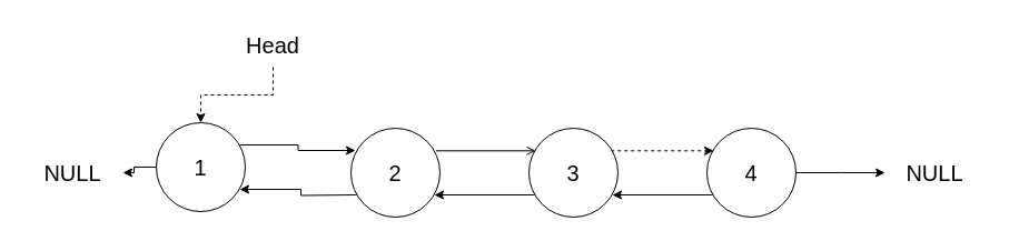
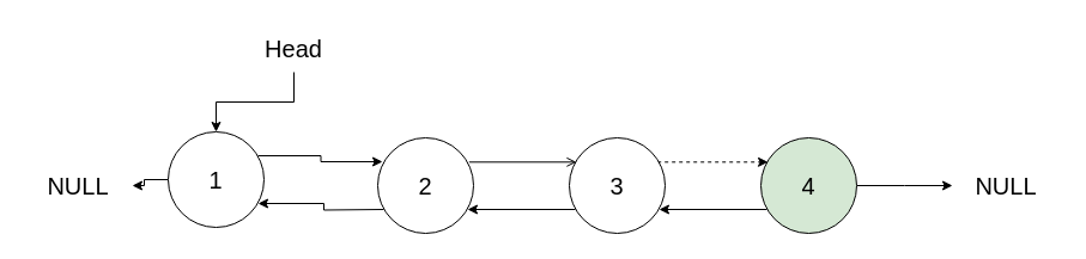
  <mxCell id="0" />
  <mxCell id="1" parent="0" />
  <mxCell id="2" style="edgeStyle=orthogonalEdgeStyle;rounded=0;orthogonalLoop=1;jettySize=auto;html=1;entryX=0.05;entryY=0.25;entryDx=0;entryDy=0;exitX=0.938;exitY=0.25;exitDx=0;exitDy=0;exitPerimeter=0;entryPerimeter=0;" edge="1" parent="1" source="4" target="6"><mxGeometry relative="1" as="geometry" /></mxCell>
  <mxCell id="3" style="edgeStyle=orthogonalEdgeStyle;rounded=0;orthogonalLoop=1;jettySize=auto;html=1;entryX=1;entryY=0.5;entryDx=0;entryDy=0;" edge="1" parent="1" source="4" target="17"><mxGeometry relative="1" as="geometry" /></mxCell>
  <mxCell id="4" value="&lt;font style=&quot;font-size: 20px&quot;&gt;1&lt;/font&gt;" style="ellipse;whiteSpace=wrap;html=1;aspect=fixed;" vertex="1" parent="1"><mxGeometry x="140" y="110" width="80" height="80" as="geometry" /></mxCell>
  <mxCell id="5" style="edgeStyle=orthogonalEdgeStyle;rounded=0;orthogonalLoop=1;jettySize=auto;html=1;entryX=0.075;entryY=0.254;entryDx=0;entryDy=0;exitX=0.954;exitY=0.254;exitDx=0;exitDy=0;exitPerimeter=0;entryPerimeter=0;endArrow=open;" edge="1" parent="1" source="6" target="8"><mxGeometry relative="1" as="geometry" /></mxCell>
  <mxCell id="6" value="&lt;font style=&quot;font-size: 20px&quot;&gt;2&lt;/font&gt;" style="ellipse;whiteSpace=wrap;html=1;aspect=fixed;" vertex="1" parent="1"><mxGeometry x="315" y="115" width="80" height="80" as="geometry" /></mxCell>
  <mxCell id="7" style="edgeStyle=orthogonalEdgeStyle;rounded=0;orthogonalLoop=1;jettySize=auto;html=1;entryX=0.075;entryY=0.254;entryDx=0;entryDy=0;exitX=0.921;exitY=0.254;exitDx=0;exitDy=0;exitPerimeter=0;entryPerimeter=0;dashed=1;" edge="1" parent="1" source="8" target="10"><mxGeometry relative="1" as="geometry" /></mxCell>
  <mxCell id="8" value="&lt;font style=&quot;font-size: 20px&quot;&gt;3&lt;/font&gt;" style="ellipse;whiteSpace=wrap;html=1;aspect=fixed;" vertex="1" parent="1"><mxGeometry x="475" y="115" width="80" height="80" as="geometry" /></mxCell>
  <mxCell id="9" style="edgeStyle=orthogonalEdgeStyle;rounded=0;orthogonalLoop=1;jettySize=auto;html=1;" edge="1" parent="1" source="10"><mxGeometry relative="1" as="geometry"><mxPoint x="795" y="155" as="targetPoint" /></mxGeometry></mxCell>
- <mxCell id="10" value="&lt;font style=&quot;font-size: 20px&quot;&gt;4&lt;/font&gt;" style="ellipse;whiteSpace=wrap;html=1;aspect=fixed;" vertex="1" parent="1"><mxGeometry x="635" y="115" width="80" height="80" as="geometry" /></mxCell>
- <mxCell id="11" style="edgeStyle=orthogonalEdgeStyle;rounded=0;orthogonalLoop=1;jettySize=auto;html=1;entryX=0.5;entryY=0;entryDx=0;entryDy=0;dashed=1;" edge="1" parent="1" source="12" target="4"><mxGeometry relative="1" as="geometry" /></mxCell>
+ <mxCell id="10" value="&lt;font style=&quot;font-size: 20px&quot;&gt;4&lt;/font&gt;" style="ellipse;whiteSpace=wrap;html=1;aspect=fixed;fillColor=#d5e8d4;" vertex="1" parent="1"><mxGeometry x="635" y="115" width="80" height="80" as="geometry" /></mxCell>
+ <mxCell id="11" style="edgeStyle=orthogonalEdgeStyle;rounded=0;orthogonalLoop=1;jettySize=auto;html=1;entryX=0.5;entryY=0;entryDx=0;entryDy=0;" edge="1" parent="1" source="12" target="4"><mxGeometry relative="1" as="geometry" /></mxCell>
  <mxCell id="12" value="&lt;font style=&quot;font-size: 20px&quot;&gt;Head&lt;/font&gt;" style="text;html=1;strokeColor=none;fillColor=none;align=center;verticalAlign=middle;whiteSpace=wrap;rounded=0;" vertex="1" parent="1"><mxGeometry x="200" y="20" width="90" height="40" as="geometry" /></mxCell>
  <mxCell id="13" value="&lt;font style=&quot;font-size: 20px&quot;&gt;NULL&lt;/font&gt;" style="text;html=1;strokeColor=none;fillColor=none;align=center;verticalAlign=middle;whiteSpace=wrap;rounded=0;" vertex="1" parent="1"><mxGeometry x="795" y="135" width="90" height="40" as="geometry" /></mxCell>
  <mxCell id="14" style="edgeStyle=orthogonalEdgeStyle;rounded=0;orthogonalLoop=1;jettySize=auto;html=1;exitX=0.938;exitY=0.75;exitDx=0;exitDy=0;exitPerimeter=0;entryX=0.938;entryY=0.75;entryDx=0;entryDy=0;entryPerimeter=0;" edge="1" parent="1" target="4"><mxGeometry relative="1" as="geometry"><mxPoint x="320" y="175" as="sourcePoint" /><mxPoint x="235" y="175" as="targetPoint" /></mxGeometry></mxCell>
  <mxCell id="15" style="edgeStyle=orthogonalEdgeStyle;rounded=0;orthogonalLoop=1;jettySize=auto;html=1;" edge="1" parent="1"><mxGeometry relative="1" as="geometry"><mxPoint x="480" y="175" as="sourcePoint" /><mxPoint x="390" y="175" as="targetPoint" /></mxGeometry></mxCell>
  <mxCell id="16" style="edgeStyle=orthogonalEdgeStyle;rounded=0;orthogonalLoop=1;jettySize=auto;html=1;" edge="1" parent="1"><mxGeometry relative="1" as="geometry"><mxPoint x="640" y="175" as="sourcePoint" /><mxPoint x="550" y="175" as="targetPoint" /></mxGeometry></mxCell>
  <mxCell id="17" value="&lt;font style=&quot;font-size: 20px&quot;&gt;NULL&lt;/font&gt;" style="text;html=1;strokeColor=none;fillColor=none;align=center;verticalAlign=middle;whiteSpace=wrap;rounded=0;" vertex="1" parent="1"><mxGeometry x="20" y="135" width="90" height="40" as="geometry" /></mxCell>
